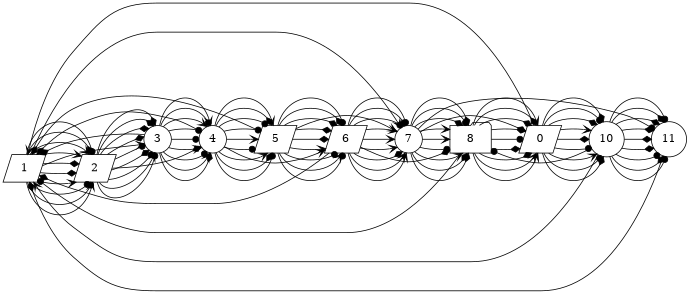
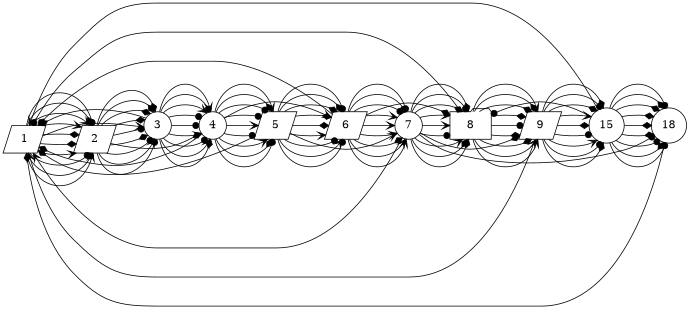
  digraph {
    rankdir=LR
    node [shape=parallelogram]
    edge [arrowhead=diamond]
    1
    2
    3 [shape=circle]
    4 [shape=circle]
    5
    6
    7 [shape=circle]
    8 [shape=folder]
-   9 [label=0]
-   11 [shape=circle]
-   10 [shape=circle]
+   9
+   11 [shape=circle label=18]
+   10 [shape=circle label=15]
    1 -> 2 [arrowhead=vee]
    1 -> 2 [arrowhead=dot]
    1 -> 2 [arrowhead=dot]
    1 -> 2 [arrowhead=vee]
    1 -> 2
    1 -> 2
    1 -> 2 [arrowhead=vee]
    1 -> 2 [arrowhead=vee]
    1 -> 2
    1 -> 2 [arrowhead=dot]
    1 -> 3 [arrowhead=vee]
    2 -> 3 [arrowhead=dot]
    2 -> 3 [arrowhead=vee]
    2 -> 3 [arrowhead=dot]
    2 -> 3
    2 -> 3 [arrowhead=dot]
    2 -> 3
    2 -> 3
    2 -> 3
    2 -> 3
    2 -> 4
    3 -> 1
    3 -> 4
    3 -> 4 [arrowhead=vee]
    3 -> 4 [arrowhead=dot]
    3 -> 4 [arrowhead=vee]
    3 -> 4 [arrowhead=dot]
    3 -> 4 [arrowhead=dot]
    3 -> 4 [arrowhead=vee]
    3 -> 4 [arrowhead=dot]
    3 -> 4 [arrowhead=vee]
    4 -> 1
    4 -> 5 [arrowhead=dot]
    4 -> 5
    4 -> 5 [arrowhead=vee]
    4 -> 5 [arrowhead=dot]
    4 -> 5 [arrowhead=vee]
    4 -> 5 [arrowhead=dot]
    4 -> 5 [arrowhead=dot]
    4 -> 5
    4 -> 5 [arrowhead=vee]
    4 -> 6 [arrowhead=vee]
    5 -> 1
    5 -> 6 [arrowhead=dot]
    5 -> 6 [arrowhead=vee]
    5 -> 6 [arrowhead=dot]
    5 -> 6 [arrowhead=vee]
    5 -> 6
    5 -> 6
    5 -> 6
    5 -> 6
    5 -> 6 [arrowhead=dot]
    5 -> 7 [arrowhead=vee]
    6 -> 1
    6 -> 7 [arrowhead=vee]
    6 -> 7 [arrowhead=vee]
    6 -> 7
    6 -> 7 [arrowhead=vee]
    6 -> 7 [arrowhead=vee]
    6 -> 7 [arrowhead=vee]
    6 -> 7 [arrowhead=dot]
    6 -> 7 [arrowhead=dot]
    6 -> 7 [arrowhead=dot]
    6 -> 8
-   1 -> 7 [arrowhead=vee]
+   7 -> 1 [arrowhead=vee]
    7 -> 8
    7 -> 8
    7 -> 8 [arrowhead=vee]
    7 -> 8 [arrowhead=dot]
    7 -> 8 [arrowhead=vee]
    7 -> 8 [arrowhead=vee]
    7 -> 8
    7 -> 8 [arrowhead=dot]
    7 -> 8
    7 -> 9
    7 -> 11 [arrowhead=dot]
    8 -> 1 [arrowhead=dot]
    8 -> 9 [arrowhead=vee]
    8 -> 9 [arrowhead=vee]
    8 -> 9
    8 -> 9
    8 -> 9 [arrowhead=dot]
    8 -> 9
    8 -> 9
    8 -> 9
    8 -> 9 [arrowhead=vee]
    9 -> 1 [arrowhead=vee]
    9 -> 10
    9 -> 10 [arrowhead=dot]
    9 -> 10 [arrowhead=vee]
    9 -> 10 [arrowhead=dot]
    9 -> 10
    9 -> 10 [arrowhead=vee]
    9 -> 10
    9 -> 10 [arrowhead=dot]
    9 -> 10
    11 -> 1
    10 -> 1 [arrowhead=vee]
    10 -> 8 [arrowhead=dot]
    10 -> 11 [arrowhead=dot]
    10 -> 11
    10 -> 11 [arrowhead=dot]
    10 -> 11
    10 -> 11
    10 -> 11
    10 -> 11
    10 -> 11
    10 -> 11 [arrowhead=dot]
  }
